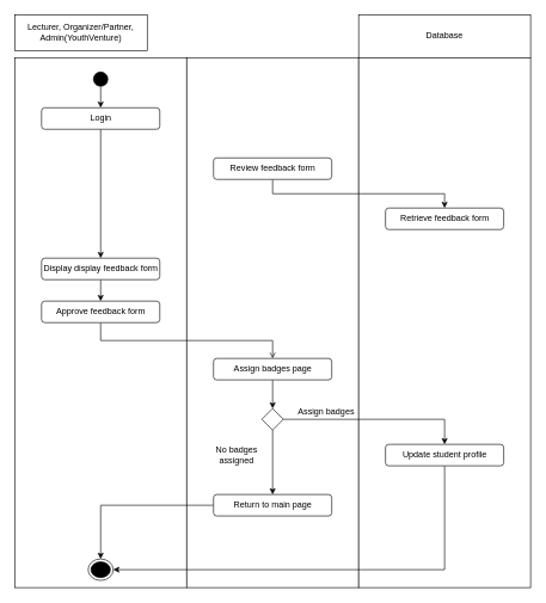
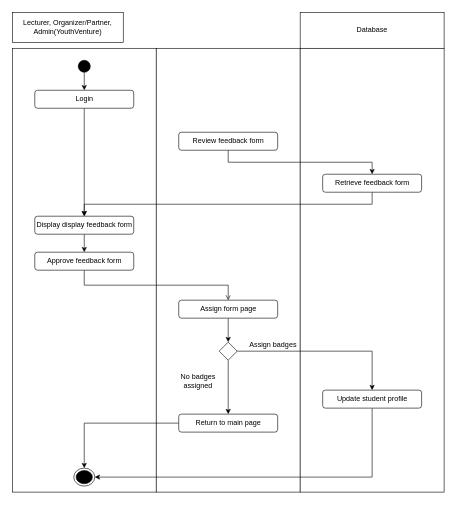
  <mxCell id="0" />
  <mxCell id="1" parent="0" />
  <mxCell id="2" value="Lecturer, Organizer/Partner, Admin(YouthVenture)" style="html=1;whiteSpace=wrap;movable=1;resizable=1;rotatable=1;deletable=1;editable=1;locked=0;connectable=1;" vertex="1" parent="1"><mxGeometry x="20" y="20" width="185" height="50" as="geometry" /></mxCell>
  <mxCell id="3" value="Database" style="html=1;whiteSpace=wrap;movable=1;resizable=1;rotatable=1;deletable=1;editable=1;locked=0;connectable=1;" vertex="1" parent="1"><mxGeometry x="500" y="20" width="240" height="60" as="geometry" /></mxCell>
  <mxCell id="4" value="" style="html=1;whiteSpace=wrap;movable=1;resizable=1;rotatable=1;deletable=1;editable=1;locked=0;connectable=1;" vertex="1" parent="1"><mxGeometry x="20" y="80" width="240" height="740" as="geometry" /></mxCell>
  <mxCell id="5" value="" style="html=1;whiteSpace=wrap;movable=1;resizable=1;rotatable=1;deletable=1;editable=1;locked=0;connectable=1;" vertex="1" parent="1"><mxGeometry x="260" y="80" width="240" height="740" as="geometry" /></mxCell>
  <mxCell id="6" value="" style="html=1;whiteSpace=wrap;movable=1;resizable=1;rotatable=1;deletable=1;editable=1;locked=0;connectable=1;" vertex="1" parent="1"><mxGeometry x="500" y="80" width="240" height="740" as="geometry" /></mxCell>
  <mxCell id="7" value="" style="ellipse;whiteSpace=wrap;html=1;aspect=fixed;fillColor=#000000;" vertex="1" parent="1"><mxGeometry x="130" y="100" width="20" height="20" as="geometry" /></mxCell>
  <mxCell id="8" value="" style="endArrow=classic;html=1;rounded=0;exitX=0.5;exitY=1;exitDx=0;exitDy=0;" edge="1" parent="1" source="7"><mxGeometry width="50" height="50" relative="1" as="geometry"><mxPoint x="150" y="270" as="sourcePoint" /><mxPoint x="140" y="150" as="targetPoint" /></mxGeometry></mxCell>
  <mxCell id="9" value="" style="ellipse;html=1;shape=endState;fillColor=#000000;strokeColor=#000;" vertex="1" parent="1"><mxGeometry x="122.5" y="780" width="35" height="30" as="geometry" /></mxCell>
  <mxCell id="10" style="edgeStyle=orthogonalEdgeStyle;rounded=0;orthogonalLoop=1;jettySize=auto;html=1;exitX=0.5;exitY=1;exitDx=0;exitDy=0;entryX=0.5;entryY=0;entryDx=0;entryDy=0;" edge="1" parent="1" source="11" target="13"><mxGeometry relative="1" as="geometry" /></mxCell>
  <mxCell id="11" value="Display display feedback form" style="rounded=1;whiteSpace=wrap;html=1;" vertex="1" parent="1"><mxGeometry x="57.5" y="360" width="165" height="30" as="geometry" /></mxCell>
  <mxCell id="12" style="edgeStyle=orthogonalEdgeStyle;rounded=0;orthogonalLoop=1;jettySize=auto;html=1;exitX=0.5;exitY=1;exitDx=0;exitDy=0;entryX=0.5;entryY=0;entryDx=0;entryDy=0;endArrow=open;" edge="1" parent="1" source="13" target="15"><mxGeometry relative="1" as="geometry" /></mxCell>
  <mxCell id="13" value="Approve feedback form" style="rounded=1;whiteSpace=wrap;html=1;" vertex="1" parent="1"><mxGeometry x="57.5" y="420" width="165" height="30" as="geometry" /></mxCell>
  <mxCell id="14" style="edgeStyle=orthogonalEdgeStyle;rounded=0;orthogonalLoop=1;jettySize=auto;html=1;exitX=0.5;exitY=1;exitDx=0;exitDy=0;entryX=0.5;entryY=0;entryDx=0;entryDy=0;" edge="1" parent="1" source="15" target="28"><mxGeometry relative="1" as="geometry" /></mxCell>
- <mxCell id="15" value="Assign badges page" style="rounded=1;whiteSpace=wrap;html=1;" vertex="1" parent="1"><mxGeometry x="297.5" y="500" width="165" height="30" as="geometry" /></mxCell>
+ <mxCell id="15" value="Assign form page" style="rounded=1;whiteSpace=wrap;html=1;" vertex="1" parent="1"><mxGeometry x="297.5" y="500" width="165" height="30" as="geometry" /></mxCell>
  <mxCell id="16" style="edgeStyle=orthogonalEdgeStyle;rounded=0;orthogonalLoop=1;jettySize=auto;html=1;exitX=0.5;exitY=1;exitDx=0;exitDy=0;" edge="1" parent="1" source="17" target="11"><mxGeometry relative="1" as="geometry" /></mxCell>
  <mxCell id="17" value="Login" style="rounded=1;whiteSpace=wrap;html=1;" vertex="1" parent="1"><mxGeometry x="57.5" y="150" width="165" height="30" as="geometry" /></mxCell>
  <mxCell id="18" style="edgeStyle=orthogonalEdgeStyle;rounded=0;orthogonalLoop=1;jettySize=auto;html=1;exitX=0.5;exitY=1;exitDx=0;exitDy=0;entryX=0.5;entryY=0;entryDx=0;entryDy=0;" edge="1" parent="1" source="19" target="21"><mxGeometry relative="1" as="geometry" /></mxCell>
  <mxCell id="19" value="Review feedback form" style="rounded=1;whiteSpace=wrap;html=1;" vertex="1" parent="1"><mxGeometry x="297.5" y="220" width="165" height="30" as="geometry" /></mxCell>
+ <mxCell id="20" style="edgeStyle=orthogonalEdgeStyle;rounded=0;orthogonalLoop=1;jettySize=auto;html=1;exitX=0.5;exitY=1;exitDx=0;exitDy=0;entryX=0.5;entryY=0;entryDx=0;entryDy=0;" edge="1" parent="1" source="21" target="11"><mxGeometry relative="1" as="geometry" /></mxCell>
  <mxCell id="21" value="Retrieve feedback form" style="rounded=1;whiteSpace=wrap;html=1;" vertex="1" parent="1"><mxGeometry x="537.5" y="290" width="165" height="30" as="geometry" /></mxCell>
  <mxCell id="22" style="edgeStyle=orthogonalEdgeStyle;rounded=0;orthogonalLoop=1;jettySize=auto;html=1;exitX=0.5;exitY=1;exitDx=0;exitDy=0;entryX=1;entryY=0.5;entryDx=0;entryDy=0;" edge="1" parent="1" source="23" target="9"><mxGeometry relative="1" as="geometry" /></mxCell>
- <mxCell id="23" value="Update student profile" style="rounded=1;whiteSpace=wrap;html=1;" vertex="1" parent="1"><mxGeometry x="537.5" y="620" width="165" height="30" as="geometry" /></mxCell>
+ <mxCell id="23" value="Update student profile" style="rounded=1;whiteSpace=wrap;html=1;" vertex="1" parent="1"><mxGeometry x="537.5" y="650" width="165" height="30" as="geometry" /></mxCell>
  <mxCell id="24" style="edgeStyle=orthogonalEdgeStyle;rounded=0;orthogonalLoop=1;jettySize=auto;html=1;exitX=0;exitY=0.5;exitDx=0;exitDy=0;entryX=0.5;entryY=0;entryDx=0;entryDy=0;" edge="1" parent="1" source="25" target="9"><mxGeometry relative="1" as="geometry" /></mxCell>
  <mxCell id="25" value="Return to main page" style="rounded=1;whiteSpace=wrap;html=1;" vertex="1" parent="1"><mxGeometry x="297.5" y="690" width="165" height="30" as="geometry" /></mxCell>
  <mxCell id="26" style="edgeStyle=orthogonalEdgeStyle;rounded=0;orthogonalLoop=1;jettySize=auto;html=1;exitX=1;exitY=0.5;exitDx=0;exitDy=0;entryX=0.5;entryY=0;entryDx=0;entryDy=0;" edge="1" parent="1" source="28" target="23"><mxGeometry relative="1" as="geometry" /></mxCell>
  <mxCell id="27" style="edgeStyle=orthogonalEdgeStyle;rounded=0;orthogonalLoop=1;jettySize=auto;html=1;exitX=0.5;exitY=1;exitDx=0;exitDy=0;entryX=0.5;entryY=0;entryDx=0;entryDy=0;" edge="1" parent="1" source="28" target="25"><mxGeometry relative="1" as="geometry" /></mxCell>
  <mxCell id="28" value="" style="rhombus;whiteSpace=wrap;html=1;" vertex="1" parent="1"><mxGeometry x="365" y="570" width="30" height="30" as="geometry" /></mxCell>
  <mxCell id="29" value="Assign badges" style="text;html=1;strokeColor=none;fillColor=none;align=center;verticalAlign=middle;whiteSpace=wrap;rounded=0;" vertex="1" parent="1"><mxGeometry x="405" y="560" width="100" height="30" as="geometry" /></mxCell>
  <mxCell id="30" value="No badges assigned" style="text;html=1;strokeColor=none;fillColor=none;align=center;verticalAlign=middle;whiteSpace=wrap;rounded=0;" vertex="1" parent="1"><mxGeometry x="280" y="620" width="100" height="30" as="geometry" /></mxCell>
